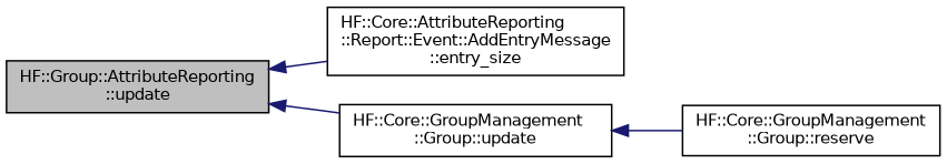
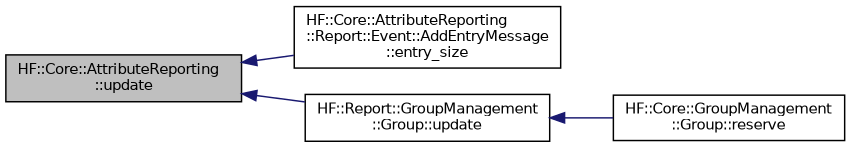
  digraph {
    rankdir=LR
    node [color=black fillcolor=white fontname=Helvetica fontsize=10 shape=record style=filled]
    edge [color=midnightblue dir=back fontname=Helvetica fontsize=10 labelfontname=Helvetica labelfontsize=10 style=solid]
-   n1 [fillcolor=grey75 fontcolor=black height=0.2 label="HF::Group::AttributeReporting\l::update" width=0.4]
+   n1 [fillcolor=grey75 fontcolor=black height=0.2 label="HF::Core::AttributeReporting\l::update" width=0.4]
    n2 [height=0.2 label="HF::Core::AttributeReporting\l::Report::Event::AddEntryMessage\l::entry_size" width=0.4]
-   n3 [height=0.2 label="HF::Core::GroupManagement\l::Group::update" width=0.4]
+   n3 [height=0.2 label="HF::Report::GroupManagement\l::Group::update" width=0.4]
    n4 [height=0.2 label="HF::Core::GroupManagement\l::Group::reserve" width=0.4]
    n1 -> n2
    n1 -> n3
    n3 -> n4
  }
